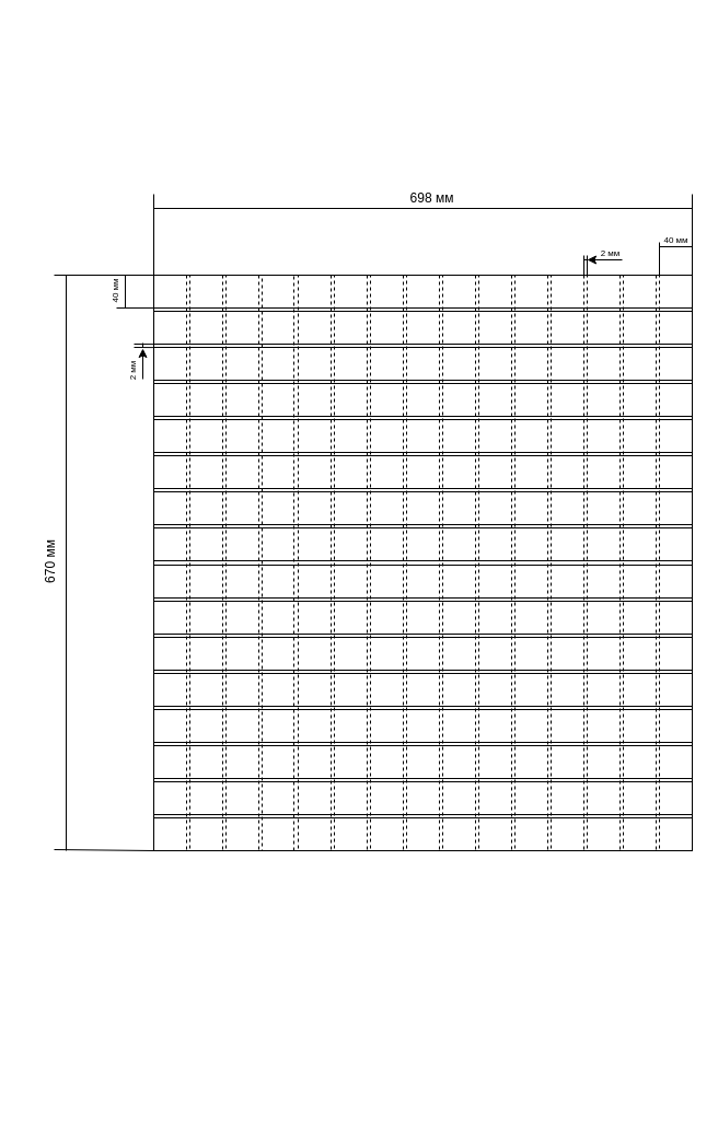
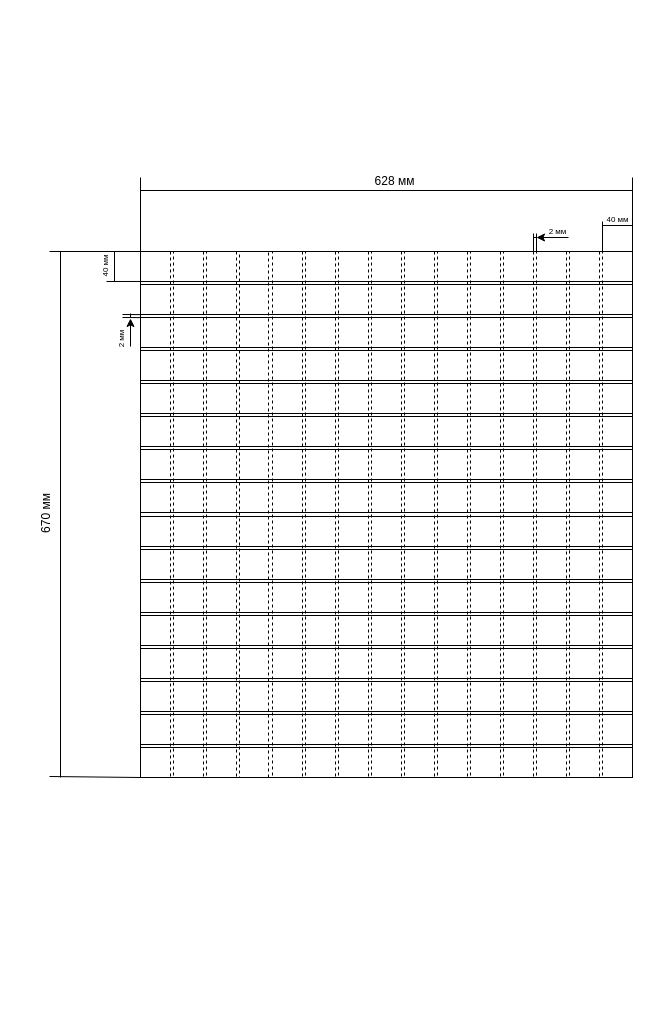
  <mxCell id="0" />
  <mxCell id="1" parent="0" />
  <mxCell id="2" style="edgeStyle=orthogonalEdgeStyle;rounded=0;orthogonalLoop=1;jettySize=auto;html=1;exitX=0;exitY=0;exitDx=0;exitDy=0;startArrow=none;startFill=0;endArrow=none;endFill=0;" edge="1" parent="1" source="4"><mxGeometry relative="1" as="geometry"><mxPoint x="140" y="177" as="targetPoint" /></mxGeometry></mxCell>
  <mxCell id="3" style="edgeStyle=orthogonalEdgeStyle;rounded=0;orthogonalLoop=1;jettySize=auto;html=1;exitX=1;exitY=0;exitDx=0;exitDy=0;startArrow=none;startFill=0;endArrow=none;endFill=0;" edge="1" parent="1" source="4"><mxGeometry relative="1" as="geometry"><mxPoint x="632" y="177" as="targetPoint" /></mxGeometry></mxCell>
  <mxCell id="4" value="" style="rounded=0;whiteSpace=wrap;html=1;" vertex="1" parent="1"><mxGeometry x="140" y="251" width="492" height="526" as="geometry" /></mxCell>
  <mxCell id="5" value="" style="endArrow=none;html=1;rounded=0;" edge="1" parent="1"><mxGeometry width="50" height="50" relative="1" as="geometry"><mxPoint x="60" y="777" as="sourcePoint" /><mxPoint x="60" y="251" as="targetPoint" /></mxGeometry></mxCell>
  <mxCell id="6" value="" style="endArrow=none;html=1;rounded=0;" edge="1" parent="1"><mxGeometry width="50" height="50" relative="1" as="geometry"><mxPoint x="140" y="190" as="sourcePoint" /><mxPoint x="632" y="190" as="targetPoint" /></mxGeometry></mxCell>
  <mxCell id="7" value="" style="rounded=0;whiteSpace=wrap;html=1;rotation=-90;" vertex="1" parent="1"><mxGeometry x="371" y="20" width="30" height="492" as="geometry" /></mxCell>
  <mxCell id="8" value="" style="rounded=0;whiteSpace=wrap;html=1;rotation=-90;" vertex="1" parent="1"><mxGeometry x="371" y="53" width="30" height="492" as="geometry" /></mxCell>
  <mxCell id="9" value="" style="rounded=0;whiteSpace=wrap;html=1;rotation=-90;" vertex="1" parent="1"><mxGeometry x="371" y="86" width="30" height="492" as="geometry" /></mxCell>
  <mxCell id="10" value="" style="rounded=0;whiteSpace=wrap;html=1;rotation=-90;" vertex="1" parent="1"><mxGeometry x="371" y="119" width="30" height="492" as="geometry" /></mxCell>
  <mxCell id="11" value="" style="rounded=0;whiteSpace=wrap;html=1;rotation=-90;" vertex="1" parent="1"><mxGeometry x="371" y="152" width="30" height="492" as="geometry" /></mxCell>
  <mxCell id="12" value="" style="rounded=0;whiteSpace=wrap;html=1;rotation=-90;" vertex="1" parent="1"><mxGeometry x="371" y="185" width="30" height="492" as="geometry" /></mxCell>
  <mxCell id="13" value="" style="rounded=0;whiteSpace=wrap;html=1;rotation=-90;" vertex="1" parent="1"><mxGeometry x="371" y="218" width="30" height="492" as="geometry" /></mxCell>
  <mxCell id="14" value="" style="rounded=0;whiteSpace=wrap;html=1;rotation=-90;" vertex="1" parent="1"><mxGeometry x="371" y="251" width="30" height="492" as="geometry" /></mxCell>
  <mxCell id="15" value="" style="rounded=0;whiteSpace=wrap;html=1;rotation=-90;" vertex="1" parent="1"><mxGeometry x="371" y="285" width="30" height="492" as="geometry" /></mxCell>
  <mxCell id="16" value="" style="rounded=0;whiteSpace=wrap;html=1;rotation=-90;" vertex="1" parent="1"><mxGeometry x="371" y="318" width="30" height="492" as="geometry" /></mxCell>
  <mxCell id="17" value="" style="rounded=0;whiteSpace=wrap;html=1;rotation=-90;" vertex="1" parent="1"><mxGeometry x="371" y="351" width="30" height="492" as="geometry" /></mxCell>
  <mxCell id="18" value="" style="rounded=0;whiteSpace=wrap;html=1;rotation=-90;" vertex="1" parent="1"><mxGeometry x="371" y="384" width="30" height="492" as="geometry" /></mxCell>
  <mxCell id="19" value="" style="rounded=0;whiteSpace=wrap;html=1;rotation=-90;" vertex="1" parent="1"><mxGeometry x="371" y="417" width="30" height="492" as="geometry" /></mxCell>
  <mxCell id="20" value="" style="rounded=0;whiteSpace=wrap;html=1;rotation=-90;" vertex="1" parent="1"><mxGeometry x="371" y="450" width="30" height="492" as="geometry" /></mxCell>
  <mxCell id="21" value="" style="rounded=0;whiteSpace=wrap;html=1;rotation=-90;" vertex="1" parent="1"><mxGeometry x="371" y="483" width="30" height="492" as="geometry" /></mxCell>
  <mxCell id="22" value="" style="rounded=0;whiteSpace=wrap;html=1;rotation=-90;" vertex="1" parent="1"><mxGeometry x="371" y="516" width="30" height="492" as="geometry" /></mxCell>
  <mxCell id="23" value="" style="rounded=0;whiteSpace=wrap;html=1;fillColor=none;dashed=1;" vertex="1" parent="1"><mxGeometry x="272" y="251" width="30" height="526" as="geometry" /></mxCell>
  <mxCell id="24" value="" style="rounded=0;whiteSpace=wrap;html=1;fillColor=none;dashed=1;" vertex="1" parent="1"><mxGeometry x="305" y="251" width="30" height="526" as="geometry" /></mxCell>
  <mxCell id="25" value="" style="rounded=0;whiteSpace=wrap;html=1;fillColor=none;dashed=1;" vertex="1" parent="1"><mxGeometry x="338" y="251" width="30" height="526" as="geometry" /></mxCell>
  <mxCell id="26" value="" style="rounded=0;whiteSpace=wrap;html=1;fillColor=none;dashed=1;" vertex="1" parent="1"><mxGeometry x="371" y="251" width="30" height="526" as="geometry" /></mxCell>
  <mxCell id="27" value="" style="rounded=0;whiteSpace=wrap;html=1;fillColor=none;dashed=1;" vertex="1" parent="1"><mxGeometry x="404" y="251" width="30" height="526" as="geometry" /></mxCell>
  <mxCell id="28" value="" style="rounded=0;whiteSpace=wrap;html=1;fillColor=none;dashed=1;" vertex="1" parent="1"><mxGeometry x="437" y="251" width="30" height="526" as="geometry" /></mxCell>
  <mxCell id="29" value="" style="rounded=0;whiteSpace=wrap;html=1;fillColor=none;dashed=1;" vertex="1" parent="1"><mxGeometry x="470" y="251" width="30" height="526" as="geometry" /></mxCell>
  <mxCell id="30" value="" style="rounded=0;whiteSpace=wrap;html=1;fillColor=none;dashed=1;" vertex="1" parent="1"><mxGeometry x="503" y="251" width="30" height="526" as="geometry" /></mxCell>
  <mxCell id="31" value="" style="rounded=0;whiteSpace=wrap;html=1;fillColor=none;dashed=1;" vertex="1" parent="1"><mxGeometry x="536" y="251" width="30" height="526" as="geometry" /></mxCell>
  <mxCell id="32" value="" style="rounded=0;whiteSpace=wrap;html=1;fillColor=none;dashed=1;" vertex="1" parent="1"><mxGeometry x="569" y="251" width="30" height="526" as="geometry" /></mxCell>
  <mxCell id="33" value="" style="rounded=0;whiteSpace=wrap;html=1;fillColor=none;dashed=1;" vertex="1" parent="1"><mxGeometry x="602" y="251" width="30" height="526" as="geometry" /></mxCell>
  <mxCell id="34" value="" style="rounded=0;whiteSpace=wrap;html=1;fillColor=none;dashed=1;" vertex="1" parent="1"><mxGeometry x="140" y="251" width="30" height="526" as="geometry" /></mxCell>
  <mxCell id="35" value="" style="rounded=0;whiteSpace=wrap;html=1;fillColor=none;dashed=1;" vertex="1" parent="1"><mxGeometry x="173" y="251" width="30" height="526" as="geometry" /></mxCell>
  <mxCell id="36" value="" style="rounded=0;whiteSpace=wrap;html=1;fillColor=none;dashed=1;" vertex="1" parent="1"><mxGeometry x="206" y="251" width="30" height="526" as="geometry" /></mxCell>
  <mxCell id="37" value="" style="rounded=0;whiteSpace=wrap;html=1;fillColor=none;dashed=1;" vertex="1" parent="1"><mxGeometry x="239" y="251" width="29" height="526" as="geometry" /></mxCell>
  <mxCell id="38" value="" style="endArrow=none;html=1;rounded=0;exitX=0;exitY=1;exitDx=0;exitDy=0;" edge="1" parent="1" source="34"><mxGeometry width="50" height="50" relative="1" as="geometry"><mxPoint x="235" y="742" as="sourcePoint" /><mxPoint x="49" y="776" as="targetPoint" /></mxGeometry></mxCell>
- <mxCell id="39" value="698 мм" style="text;html=1;align=center;verticalAlign=middle;resizable=0;points=[];autosize=1;strokeColor=none;fillColor=none;" vertex="1" parent="1"><mxGeometry x="368" y="171" width="51" height="19" as="geometry" /></mxCell>
+ <mxCell id="39" value="628 мм" style="text;html=1;align=center;verticalAlign=middle;resizable=0;points=[];autosize=1;strokeColor=none;fillColor=none;" vertex="1" parent="1"><mxGeometry x="368" y="171" width="51" height="19" as="geometry" /></mxCell>
  <mxCell id="40" value="670 мм" style="text;html=1;align=center;verticalAlign=middle;resizable=0;points=[];autosize=1;strokeColor=none;fillColor=none;rotation=-90;" vertex="1" parent="1"><mxGeometry x="20" y="504.5" width="51" height="19" as="geometry" /></mxCell>
  <mxCell id="41" value="" style="endArrow=none;html=1;rounded=0;entryX=0;entryY=0;entryDx=0;entryDy=0;" edge="1" parent="1" target="34"><mxGeometry width="50" height="50" relative="1" as="geometry"><mxPoint x="49" y="251" as="sourcePoint" /><mxPoint x="137" y="245" as="targetPoint" /></mxGeometry></mxCell>
  <mxCell id="42" value="" style="endArrow=none;html=1;rounded=0;entryX=0.004;entryY=0.057;entryDx=0;entryDy=0;entryPerimeter=0;" edge="1" parent="1" target="34"><mxGeometry width="50" height="50" relative="1" as="geometry"><mxPoint x="106" y="281" as="sourcePoint" /><mxPoint x="140" y="285" as="targetPoint" /></mxGeometry></mxCell>
  <mxCell id="43" value="" style="endArrow=none;html=1;rounded=0;" edge="1" parent="1"><mxGeometry width="50" height="50" relative="1" as="geometry"><mxPoint x="114" y="281" as="sourcePoint" /><mxPoint x="114" y="251" as="targetPoint" /></mxGeometry></mxCell>
  <mxCell id="44" value="40 мм" style="text;html=1;align=center;verticalAlign=middle;resizable=0;points=[];autosize=1;strokeColor=none;fillColor=none;rotation=-90;fontSize=8;" vertex="1" parent="1"><mxGeometry x="88" y="258" width="34" height="16" as="geometry" /></mxCell>
  <mxCell id="45" value="2 мм" style="text;html=1;align=center;verticalAlign=middle;resizable=0;points=[];autosize=1;strokeColor=none;fillColor=none;rotation=-90;fontSize=8;" vertex="1" parent="1"><mxGeometry x="106" y="331" width="30" height="16" as="geometry" /></mxCell>
  <mxCell id="46" value="" style="endArrow=classic;html=1;rounded=0;fontSize=8;" edge="1" parent="1"><mxGeometry width="50" height="50" relative="1" as="geometry"><mxPoint x="130" y="346" as="sourcePoint" /><mxPoint x="130" y="318" as="targetPoint" /></mxGeometry></mxCell>
  <mxCell id="47" value="" style="endArrow=none;html=1;rounded=0;fontSize=8;entryX=-0.01;entryY=0.12;entryDx=0;entryDy=0;entryPerimeter=0;" edge="1" parent="1" target="34"><mxGeometry width="50" height="50" relative="1" as="geometry"><mxPoint x="122" y="314" as="sourcePoint" /><mxPoint x="158" y="313" as="targetPoint" /></mxGeometry></mxCell>
  <mxCell id="48" value="" style="endArrow=none;html=1;rounded=0;fontSize=8;entryX=-0.01;entryY=0.12;entryDx=0;entryDy=0;entryPerimeter=0;" edge="1" parent="1"><mxGeometry width="50" height="50" relative="1" as="geometry"><mxPoint x="122" y="317" as="sourcePoint" /><mxPoint x="139.7" y="317.12" as="targetPoint" /></mxGeometry></mxCell>
  <mxCell id="49" value="" style="endArrow=none;html=1;rounded=0;fontSize=8;" edge="1" parent="1"><mxGeometry width="50" height="50" relative="1" as="geometry"><mxPoint x="130" y="317" as="sourcePoint" /><mxPoint x="130" y="313" as="targetPoint" /></mxGeometry></mxCell>
  <mxCell id="50" value="" style="endArrow=none;html=1;rounded=0;fontSize=8;exitX=0;exitY=0;exitDx=0;exitDy=0;" edge="1" parent="1" source="33"><mxGeometry width="50" height="50" relative="1" as="geometry"><mxPoint x="572" y="271" as="sourcePoint" /><mxPoint x="602" y="221" as="targetPoint" /></mxGeometry></mxCell>
  <mxCell id="51" value="" style="endArrow=none;html=1;rounded=0;fontSize=8;" edge="1" parent="1"><mxGeometry width="50" height="50" relative="1" as="geometry"><mxPoint x="602" y="225" as="sourcePoint" /><mxPoint x="632" y="225" as="targetPoint" /></mxGeometry></mxCell>
  <mxCell id="52" value="40 мм" style="text;html=1;align=center;verticalAlign=middle;resizable=0;points=[];autosize=1;strokeColor=none;fillColor=none;rotation=0;fontSize=8;" vertex="1" parent="1"><mxGeometry x="600" y="211" width="34" height="16" as="geometry" /></mxCell>
  <mxCell id="53" value="" style="endArrow=none;html=1;rounded=0;fontSize=8;exitX=0;exitY=0;exitDx=0;exitDy=0;" edge="1" parent="1" source="31"><mxGeometry width="50" height="50" relative="1" as="geometry"><mxPoint x="532" y="269" as="sourcePoint" /><mxPoint x="536" y="233" as="targetPoint" /></mxGeometry></mxCell>
  <mxCell id="54" value="" style="endArrow=none;html=1;rounded=0;fontSize=8;exitX=1;exitY=0;exitDx=0;exitDy=0;" edge="1" parent="1" source="30"><mxGeometry width="50" height="50" relative="1" as="geometry"><mxPoint x="484" y="273" as="sourcePoint" /><mxPoint x="533" y="233" as="targetPoint" /></mxGeometry></mxCell>
  <mxCell id="55" value="" style="endArrow=none;html=1;rounded=0;fontSize=8;" edge="1" parent="1"><mxGeometry width="50" height="50" relative="1" as="geometry"><mxPoint x="537" y="237" as="sourcePoint" /><mxPoint x="533" y="237" as="targetPoint" /></mxGeometry></mxCell>
  <mxCell id="56" value="" style="endArrow=classic;html=1;rounded=0;fontSize=8;" edge="1" parent="1"><mxGeometry width="50" height="50" relative="1" as="geometry"><mxPoint x="568" y="237" as="sourcePoint" /><mxPoint x="536" y="237" as="targetPoint" /></mxGeometry></mxCell>
  <mxCell id="57" value="2 мм" style="text;html=1;align=center;verticalAlign=middle;resizable=0;points=[];autosize=1;strokeColor=none;fillColor=none;rotation=0;fontSize=8;" vertex="1" parent="1"><mxGeometry x="542" y="223" width="30" height="16" as="geometry" /></mxCell>
